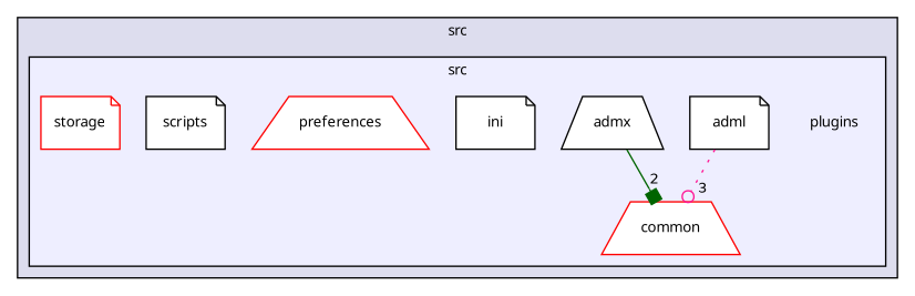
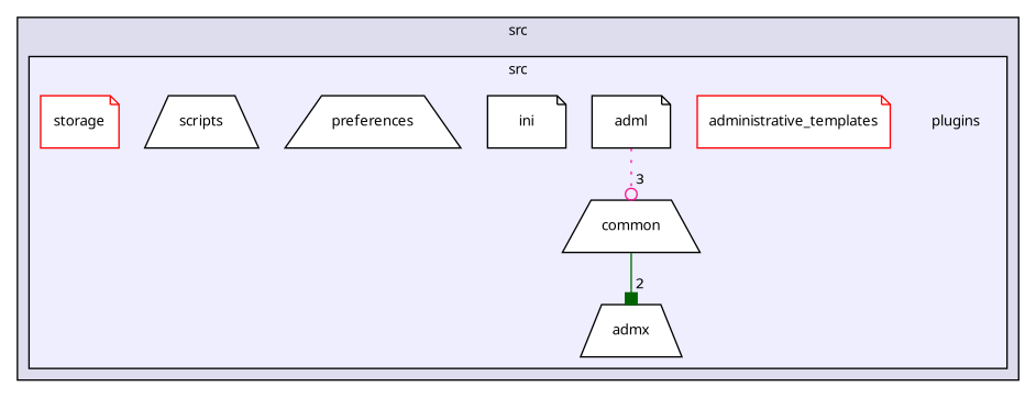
  digraph {
    compound=true
    fontname="Noto Sans"
    node [fontname="Noto Sans" fontsize=10 shape=note color=black fillcolor=white style=filled]
    edge [labeldistance=1.5 labelfontname=Helvetica labelfontsize=10 fontname="Noto Sans"]
    n1 [label=plugins shape=plaintext color="" fillcolor="" style=""]
+   n2 [color=red label=administrative_templates]
    n3 [label=adml]
    n4 [label=admx shape=trapezium]
-   n5 [color=red label=common shape=trapezium]
+   n5 [label=common shape=trapezium]
    n6 [label=ini]
-   n7 [color=red label=preferences shape=trapezium]
-   n8 [label=scripts]
+   n7 [label=preferences shape=trapezium]
+   n8 [label=scripts shape=trapezium]
    n9 [color=red label=storage]
    subgraph cluster_1 {
      bgcolor="#ddddee"
      fontsize=10
      label=src
      pencolor=black
      subgraph cluster_2 {
        bgcolor="#eeeeff"
        fontsize=10
        pencolor=black
        n1
+       n2
        n3
        n4
        n5
        n6
        n7
        n8
        n9
      }
    }
    n3 -> n5 [headlabel=3 color=deeppink style=dotted arrowhead=odot]
-   n4 -> n5 [headlabel=2 color=darkgreen style=solid arrowhead=box]
+   n5 -> n4 [headlabel=2 color=darkgreen style=solid arrowhead=box]
  }
